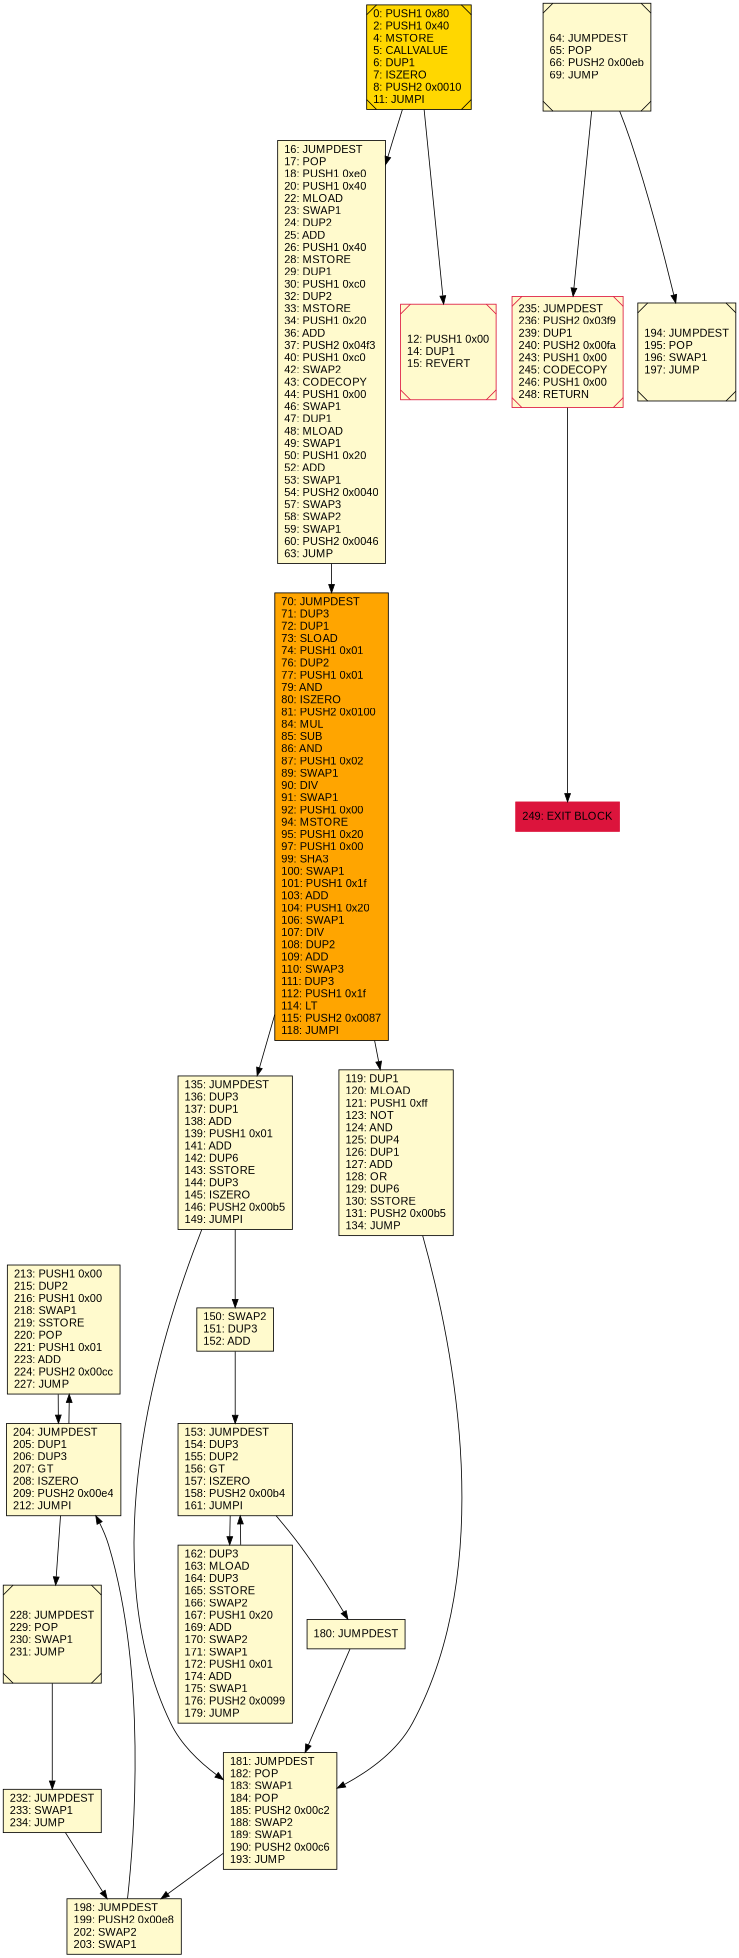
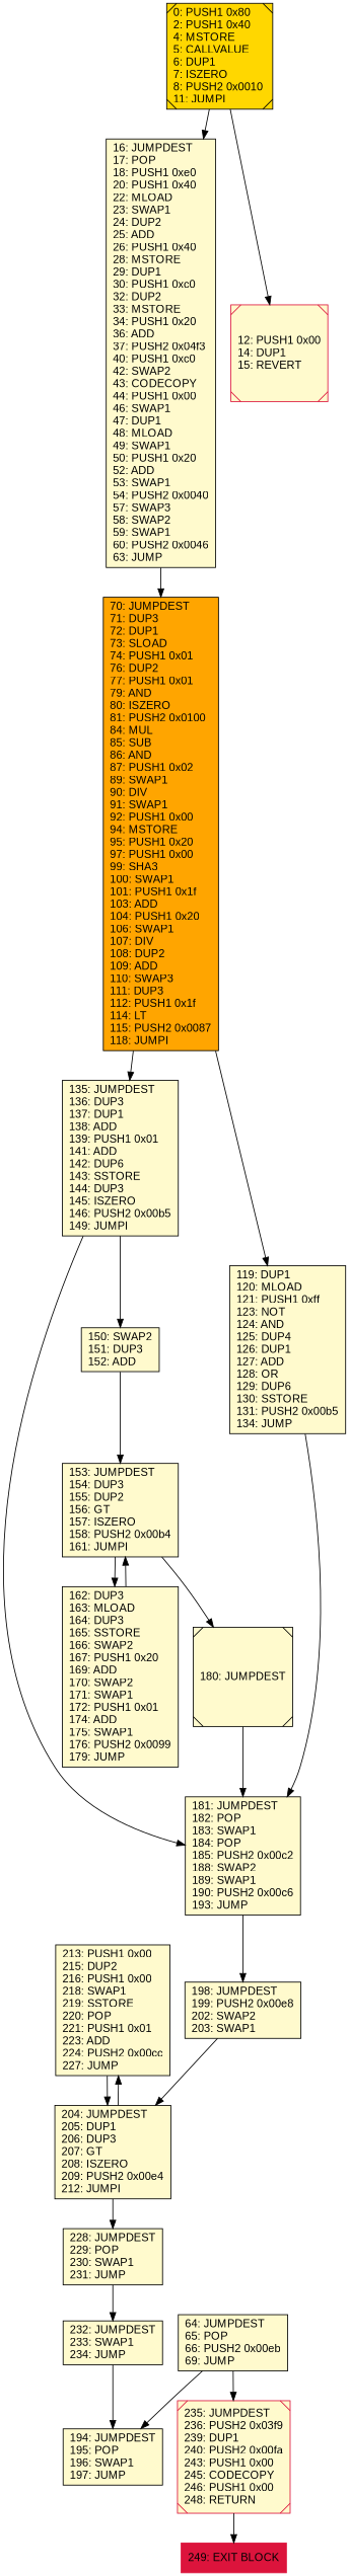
  digraph {
    rankdir=UD
    node [color=black fillcolor=lemonchiffon fontcolor=black fontname=arial shape=box style=filled]
    n1 [label="213: PUSH1 0x00\l215: DUP2\l216: PUSH1 0x00\l218: SWAP1\l219: SSTORE\l220: POP\l221: PUSH1 0x01\l223: ADD\l224: PUSH2 0x00cc\l227: JUMP\l"]
    n2 [label="204: JUMPDEST\l205: DUP1\l206: DUP3\l207: GT\l208: ISZERO\l209: PUSH2 0x00e4\l212: JUMPI\l"]
-   n3 [label="228: JUMPDEST\l229: POP\l230: SWAP1\l231: JUMP\l" shape=Msquare]
+   n3 [label="228: JUMPDEST\l229: POP\l230: SWAP1\l231: JUMP\l"]
    n4 [label="181: JUMPDEST\l182: POP\l183: SWAP1\l184: POP\l185: PUSH2 0x00c2\l188: SWAP2\l189: SWAP1\l190: PUSH2 0x00c6\l193: JUMP\l"]
    n5 [label="198: JUMPDEST\l199: PUSH2 0x00e8\l202: SWAP2\l203: SWAP1\l"]
    n6 [label="135: JUMPDEST\l136: DUP3\l137: DUP1\l138: ADD\l139: PUSH1 0x01\l141: ADD\l142: DUP6\l143: SSTORE\l144: DUP3\l145: ISZERO\l146: PUSH2 0x00b5\l149: JUMPI\l"]
    n7 [label="150: SWAP2\l151: DUP3\l152: ADD\l"]
    n8 [label="153: JUMPDEST\l154: DUP3\l155: DUP2\l156: GT\l157: ISZERO\l158: PUSH2 0x00b4\l161: JUMPI\l"]
    n9 [label="162: DUP3\l163: MLOAD\l164: DUP3\l165: SSTORE\l166: SWAP2\l167: PUSH1 0x20\l169: ADD\l170: SWAP2\l171: SWAP1\l172: PUSH1 0x01\l174: ADD\l175: SWAP1\l176: PUSH2 0x0099\l179: JUMP\l"]
-   n10 [label="180: JUMPDEST\l"]
-   n11 [label="64: JUMPDEST\l65: POP\l66: PUSH2 0x00eb\l69: JUMP\l" shape=Msquare]
+   n10 [label="180: JUMPDEST\l" shape=Msquare]
+   n11 [label="64: JUMPDEST\l65: POP\l66: PUSH2 0x00eb\l69: JUMP\l"]
    n12 [color=crimson label="235: JUMPDEST\l236: PUSH2 0x03f9\l239: DUP1\l240: PUSH2 0x00fa\l243: PUSH1 0x00\l245: CODECOPY\l246: PUSH1 0x00\l248: RETURN\l" shape=Msquare]
-   n13 [label="194: JUMPDEST\l195: POP\l196: SWAP1\l197: JUMP\l" shape=Msquare]
+   n13 [label="194: JUMPDEST\l195: POP\l196: SWAP1\l197: JUMP\l"]
    n14 [color=crimson fillcolor=crimson label="249: EXIT BLOCK\l"]
    n15 [label="16: JUMPDEST\l17: POP\l18: PUSH1 0xe0\l20: PUSH1 0x40\l22: MLOAD\l23: SWAP1\l24: DUP2\l25: ADD\l26: PUSH1 0x40\l28: MSTORE\l29: DUP1\l30: PUSH1 0xc0\l32: DUP2\l33: MSTORE\l34: PUSH1 0x20\l36: ADD\l37: PUSH2 0x04f3\l40: PUSH1 0xc0\l42: SWAP2\l43: CODECOPY\l44: PUSH1 0x00\l46: SWAP1\l47: DUP1\l48: MLOAD\l49: SWAP1\l50: PUSH1 0x20\l52: ADD\l53: SWAP1\l54: PUSH2 0x0040\l57: SWAP3\l58: SWAP2\l59: SWAP1\l60: PUSH2 0x0046\l63: JUMP\l"]
    n16 [fillcolor=orange label="70: JUMPDEST\l71: DUP3\l72: DUP1\l73: SLOAD\l74: PUSH1 0x01\l76: DUP2\l77: PUSH1 0x01\l79: AND\l80: ISZERO\l81: PUSH2 0x0100\l84: MUL\l85: SUB\l86: AND\l87: PUSH1 0x02\l89: SWAP1\l90: DIV\l91: SWAP1\l92: PUSH1 0x00\l94: MSTORE\l95: PUSH1 0x20\l97: PUSH1 0x00\l99: SHA3\l100: SWAP1\l101: PUSH1 0x1f\l103: ADD\l104: PUSH1 0x20\l106: SWAP1\l107: DIV\l108: DUP2\l109: ADD\l110: SWAP3\l111: DUP3\l112: PUSH1 0x1f\l114: LT\l115: PUSH2 0x0087\l118: JUMPI\l"]
    n17 [label="119: DUP1\l120: MLOAD\l121: PUSH1 0xff\l123: NOT\l124: AND\l125: DUP4\l126: DUP1\l127: ADD\l128: OR\l129: DUP6\l130: SSTORE\l131: PUSH2 0x00b5\l134: JUMP\l"]
    n18 [label="232: JUMPDEST\l233: SWAP1\l234: JUMP\l"]
    n19 [color=crimson label="12: PUSH1 0x00\l14: DUP1\l15: REVERT\l" shape=Msquare]
    n20 [fillcolor=gold label="0: PUSH1 0x80\l2: PUSH1 0x40\l4: MSTORE\l5: CALLVALUE\l6: DUP1\l7: ISZERO\l8: PUSH2 0x0010\l11: JUMPI\l" shape=Msquare]
    n1 -> n2
    n2 -> n1
    n2 -> n3
    n3 -> n18
    n4 -> n5
    n5 -> n2
    n6 -> n4
    n6 -> n7
    n7 -> n8
    n8 -> n9
    n8 -> n10
    n9 -> n8
    n10 -> n4
    n11 -> n12
    n11 -> n13
    n12 -> n14
    n15 -> n16
    n16 -> n6
    n16 -> n17
    n17 -> n4
-   n18 -> n5
+   n18 -> n13
    n20 -> n15
    n20 -> n19
  }
